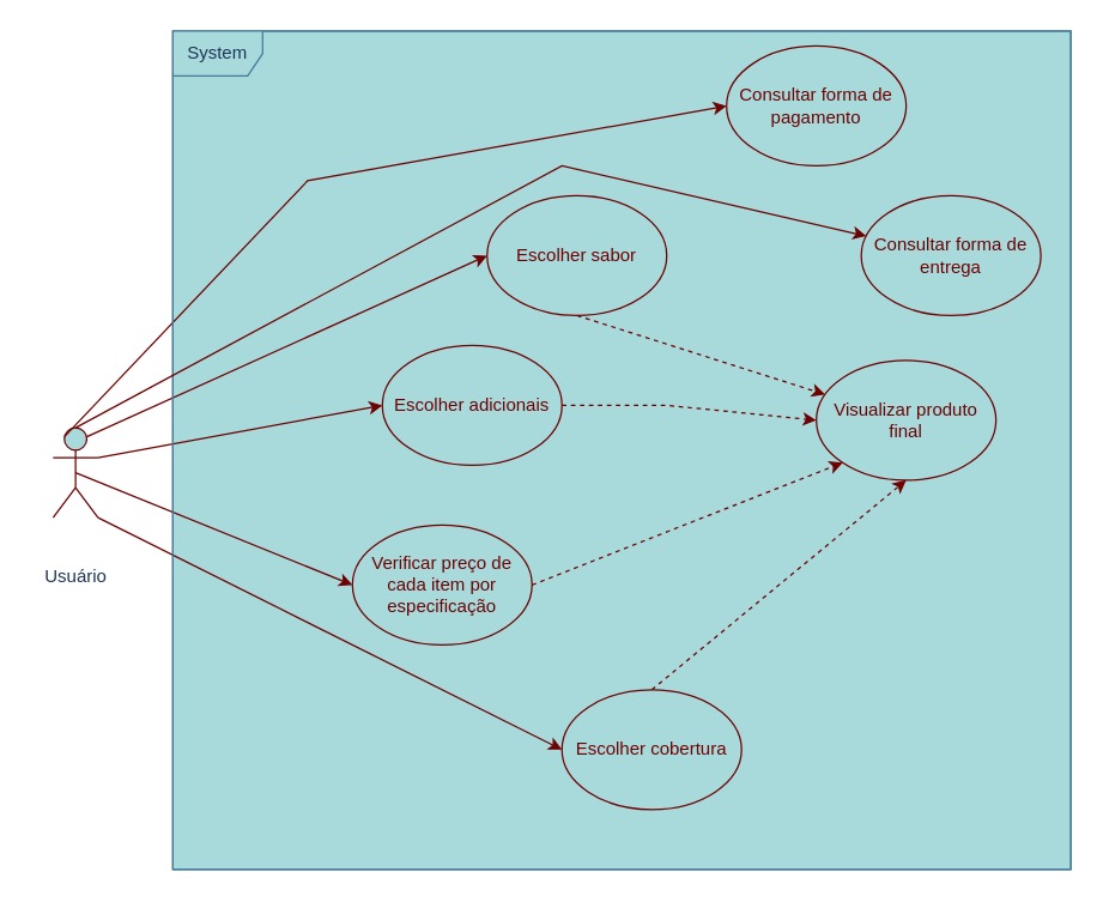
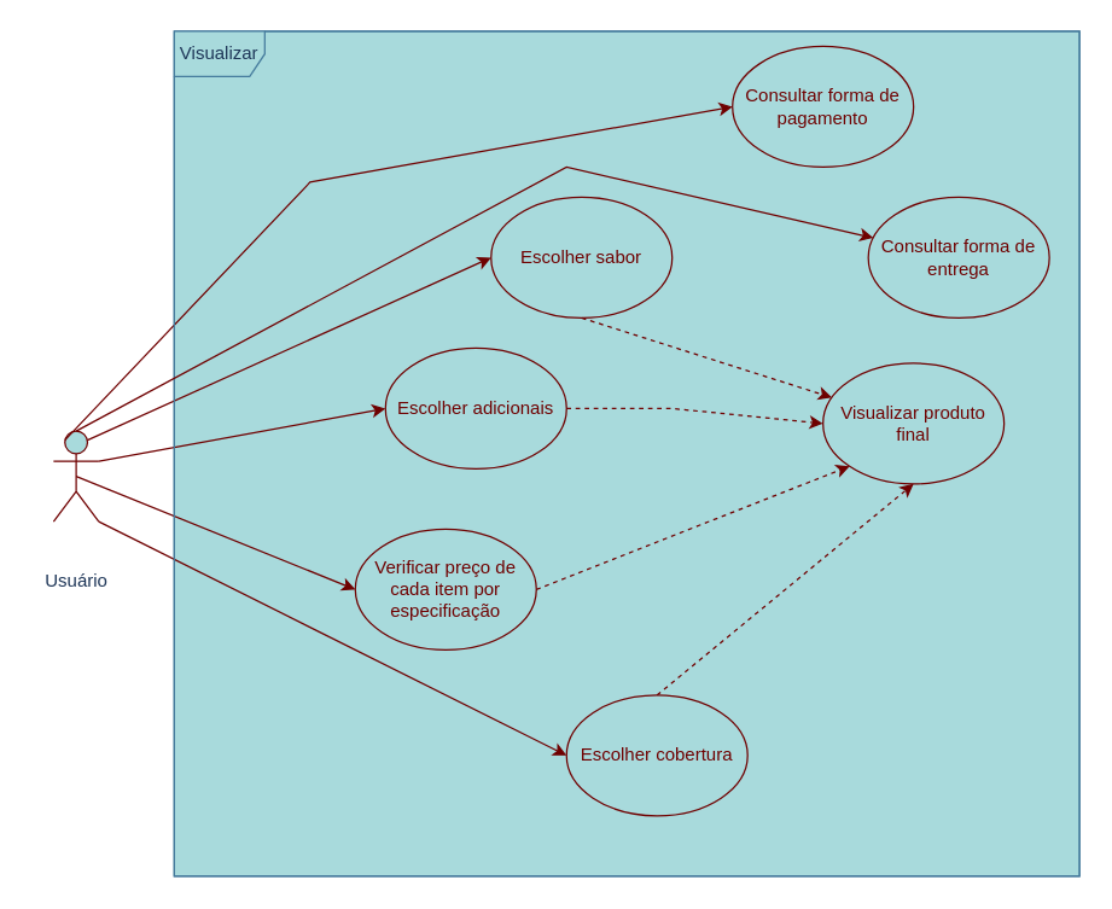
  <mxCell id="0" style=";html=1;" />
  <mxCell id="1" style=";html=1;" parent="0" />
  <mxCell id="2" value="" style="rounded=0;whiteSpace=wrap;html=1;strokeColor=#457B9D;fontColor=#1D3557;fillColor=#A8DADC;fillStyle=auto;gradientColor=none;" vertex="1" parent="1"><mxGeometry x="115" y="20" width="600" height="560" as="geometry" /></mxCell>
  <mxCell id="3" value="" style="shape=umlActor;verticalLabelPosition=bottom;verticalAlign=top;html=1;outlineConnect=0;labelBackgroundColor=none;fillColor=#A8DADC;strokeColor=#6f0000;fontColor=#1D3557;" vertex="1" parent="1"><mxGeometry x="35" y="285" width="30" height="60" as="geometry" /></mxCell>
  <mxCell id="4" value="&lt;font color=&quot;#6f0000&quot;&gt;Visualizar produto final&lt;/font&gt;" style="ellipse;whiteSpace=wrap;html=1;labelBackgroundColor=none;fillColor=#A8DADC;strokeColor=#6f0000;fontColor=#1D3557;" vertex="1" parent="1"><mxGeometry x="545" y="240" width="120" height="80" as="geometry" /></mxCell>
  <mxCell id="5" value="&lt;font color=&quot;#6f0000&quot;&gt;Escolher sabor&lt;/font&gt;" style="ellipse;whiteSpace=wrap;html=1;labelBackgroundColor=none;fillColor=#A8DADC;strokeColor=#6f0000;fontColor=#1D3557;" vertex="1" parent="1"><mxGeometry x="325" y="130" width="120" height="80" as="geometry" /></mxCell>
  <mxCell id="6" value="&lt;font color=&quot;#6f0000&quot;&gt;Consultar forma de pagamento&lt;/font&gt;" style="ellipse;whiteSpace=wrap;html=1;labelBackgroundColor=none;fillColor=#A8DADC;strokeColor=#6f0000;fontColor=#1D3557;" vertex="1" parent="1"><mxGeometry x="485" y="30" width="120" height="80" as="geometry" /></mxCell>
  <mxCell id="7" value="&lt;font color=&quot;#6f0000&quot;&gt;Verificar preço de cada item por especificação&lt;/font&gt;" style="ellipse;whiteSpace=wrap;html=1;labelBackgroundColor=none;fillColor=#A8DADC;strokeColor=#6f0000;fontColor=#1D3557;" vertex="1" parent="1"><mxGeometry x="235" y="350" width="120" height="80" as="geometry" /></mxCell>
  <mxCell id="8" value="&lt;font color=&quot;#6f0000&quot;&gt;Escolher adicionais&lt;/font&gt;" style="ellipse;whiteSpace=wrap;html=1;labelBackgroundColor=none;fillColor=#A8DADC;strokeColor=#6f0000;fontColor=#1D3557;" vertex="1" parent="1"><mxGeometry x="255" y="230" width="120" height="80" as="geometry" /></mxCell>
  <mxCell id="9" value="&lt;font color=&quot;#6f0000&quot;&gt;Escolher cobertura&lt;/font&gt;" style="ellipse;whiteSpace=wrap;html=1;labelBackgroundColor=none;fillColor=#A8DADC;strokeColor=#6f0000;fontColor=#1D3557;" vertex="1" parent="1"><mxGeometry x="375" y="460" width="120" height="80" as="geometry" /></mxCell>
  <mxCell id="10" value="" style="endArrow=classic;html=1;rounded=0;dashed=1;exitX=1;exitY=0.5;exitDx=0;exitDy=0;labelBackgroundColor=none;fontColor=default;strokeColor=#6F0000;fillColor=#a20025;entryX=0;entryY=1;entryDx=0;entryDy=0;" edge="1" parent="1" source="7" target="4"><mxGeometry width="50" height="50" relative="1" as="geometry"><mxPoint x="521.21" y="366.72" as="sourcePoint" /><mxPoint x="368.784" y="375.004" as="targetPoint" /></mxGeometry></mxCell>
  <mxCell id="11" value="" style="endArrow=classic;html=1;rounded=0;exitX=0.5;exitY=1;exitDx=0;exitDy=0;dashed=1;labelBackgroundColor=none;fontColor=default;strokeColor=#6F0000;fillColor=#a20025;" edge="1" parent="1" source="5" target="4"><mxGeometry width="50" height="50" relative="1" as="geometry"><mxPoint x="415" y="180" as="sourcePoint" /><mxPoint x="605" y="180" as="targetPoint" /></mxGeometry></mxCell>
  <mxCell id="12" value="" style="endArrow=classic;html=1;rounded=0;exitX=0.5;exitY=0;exitDx=0;exitDy=0;entryX=0.5;entryY=1;entryDx=0;entryDy=0;dashed=1;labelBackgroundColor=none;fontColor=default;strokeColor=#6F0000;fillColor=#a20025;" edge="1" parent="1" source="9" target="4"><mxGeometry width="50" height="50" relative="1" as="geometry"><mxPoint x="415" y="335" as="sourcePoint" /><mxPoint x="605" y="335" as="targetPoint" /></mxGeometry></mxCell>
  <mxCell id="13" value="" style="endArrow=classic;html=1;rounded=0;exitX=1;exitY=0.5;exitDx=0;exitDy=0;dashed=1;entryX=0;entryY=0.5;entryDx=0;entryDy=0;labelBackgroundColor=none;fontColor=default;strokeColor=#6F0000;fillColor=#a20025;" edge="1" parent="1" source="8" target="4"><mxGeometry width="50" height="50" relative="1" as="geometry"><mxPoint x="345" y="260" as="sourcePoint" /><mxPoint x="675" y="170" as="targetPoint" /><Array as="points"><mxPoint x="445" y="270" /></Array></mxGeometry></mxCell>
  <mxCell id="14" value="Usuário" style="text;html=1;align=center;verticalAlign=middle;resizable=0;points=[];autosize=1;strokeColor=none;fillColor=none;labelBackgroundColor=none;fontColor=#1D3557;" vertex="1" parent="1"><mxGeometry x="20" y="370" width="60" height="30" as="geometry" /></mxCell>
  <mxCell id="15" value="" style="endArrow=classic;html=1;rounded=0;exitX=0.75;exitY=0.1;exitDx=0;exitDy=0;exitPerimeter=0;entryX=0;entryY=0.5;entryDx=0;entryDy=0;labelBackgroundColor=none;fontColor=default;strokeColor=#6F0000;fillColor=#a20025;" edge="1" parent="1" source="3" target="5"><mxGeometry width="50" height="50" relative="1" as="geometry"><mxPoint x="665" y="310" as="sourcePoint" /><mxPoint x="715" y="260" as="targetPoint" /></mxGeometry></mxCell>
  <mxCell id="16" value="" style="endArrow=classic;html=1;rounded=0;exitX=1;exitY=0.333;exitDx=0;exitDy=0;exitPerimeter=0;entryX=0;entryY=0.5;entryDx=0;entryDy=0;labelBackgroundColor=none;fontColor=default;strokeColor=#6F0000;fillColor=#a20025;" edge="1" parent="1" source="3" target="8"><mxGeometry width="50" height="50" relative="1" as="geometry"><mxPoint x="68" y="301" as="sourcePoint" /><mxPoint x="365" y="120" as="targetPoint" /></mxGeometry></mxCell>
  <mxCell id="17" value="" style="endArrow=classic;html=1;rounded=0;exitX=0.5;exitY=0.5;exitDx=0;exitDy=0;exitPerimeter=0;entryX=0;entryY=0.5;entryDx=0;entryDy=0;labelBackgroundColor=none;fontColor=default;strokeColor=#6F0000;fillColor=#a20025;" edge="1" parent="1" source="3" target="7"><mxGeometry width="50" height="50" relative="1" as="geometry"><mxPoint x="78" y="311" as="sourcePoint" /><mxPoint x="375" y="130" as="targetPoint" /></mxGeometry></mxCell>
  <mxCell id="18" value="" style="endArrow=classic;html=1;rounded=0;exitX=1;exitY=1;exitDx=0;exitDy=0;exitPerimeter=0;entryX=0;entryY=0.5;entryDx=0;entryDy=0;labelBackgroundColor=none;fontColor=default;strokeColor=#6F0000;fillColor=#a20025;" edge="1" parent="1" source="3" target="9"><mxGeometry width="50" height="50" relative="1" as="geometry"><mxPoint x="136.5" y="661" as="sourcePoint" /><mxPoint x="433.5" y="480" as="targetPoint" /></mxGeometry></mxCell>
  <mxCell id="19" value="" style="endArrow=classic;html=1;rounded=0;exitX=0.25;exitY=0.1;exitDx=0;exitDy=0;exitPerimeter=0;entryX=0;entryY=0.5;entryDx=0;entryDy=0;labelBackgroundColor=none;fontColor=default;strokeColor=#6F0000;fillColor=#a20025;" edge="1" parent="1" source="3" target="6"><mxGeometry width="50" height="50" relative="1" as="geometry"><mxPoint x="58" y="240" as="sourcePoint" /><mxPoint x="325" y="119" as="targetPoint" /><Array as="points"><mxPoint x="205" y="120" /></Array></mxGeometry></mxCell>
- <mxCell id="20" value="System" style="shape=umlFrame;whiteSpace=wrap;html=1;pointerEvents=0;fillStyle=solid;labelBackgroundColor=none;fillColor=#A8DADC;strokeColor=#457B9D;fontColor=#1D3557;" vertex="1" parent="1"><mxGeometry x="115" y="20" width="600" height="560" as="geometry" /></mxCell>
+ <mxCell id="20" value="Visualizar" style="shape=umlFrame;whiteSpace=wrap;html=1;pointerEvents=0;fillStyle=solid;labelBackgroundColor=none;fillColor=#A8DADC;strokeColor=#457B9D;fontColor=#1D3557;" vertex="1" parent="1"><mxGeometry x="115" y="20" width="600" height="560" as="geometry" /></mxCell>
  <mxCell id="21" value="&lt;font color=&quot;#6f0000&quot;&gt;Consultar forma de entrega&lt;/font&gt;" style="ellipse;whiteSpace=wrap;html=1;labelBackgroundColor=none;fillColor=#A8DADC;strokeColor=#6f0000;fontColor=#1D3557;" vertex="1" parent="1"><mxGeometry x="575" y="130" width="120" height="80" as="geometry" /></mxCell>
  <mxCell id="22" value="" style="endArrow=classic;html=1;rounded=0;exitX=0.5;exitY=0;exitDx=0;exitDy=0;exitPerimeter=0;labelBackgroundColor=none;fontColor=default;strokeColor=#6F0000;fillColor=#a20025;" edge="1" parent="1" source="3" target="21"><mxGeometry width="50" height="50" relative="1" as="geometry"><mxPoint x="53" y="301" as="sourcePoint" /><mxPoint x="495" y="80" as="targetPoint" /><Array as="points"><mxPoint x="375" y="110" /></Array></mxGeometry></mxCell>
